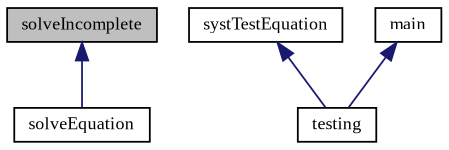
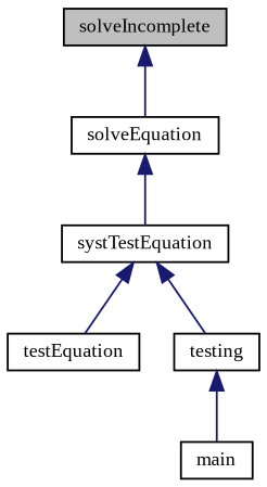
  digraph {
    fontname="Liberation Serif"
    rankdir=TB
    node [color=black fillcolor=white fontname="Liberation Serif" fontsize=10 shape=record style=filled]
    edge [color=midnightblue dir=back fontname="Liberation Serif" fontsize=10 labelfontname=Helvetica labelfontsize=10 style=solid]
    n1 [fillcolor=grey75 fontcolor=black height=0.2 label=solveIncomplete width=0.4]
    n2 [height=0.2 label=solveEquation width=0.4]
    n3 [height=0.2 label=systTestEquation width=0.4]
    n4 [height=0.2 label=main width=0.4]
+   n5 [height=0.2 label=testEquation width=0.4]
    n6 [height=0.2 label=testing width=0.4]
    n1 -> n2
+   n2 -> n3
+   n3 -> n5
    n3 -> n6
-   n4 -> n6
+   n6 -> n4
  }
